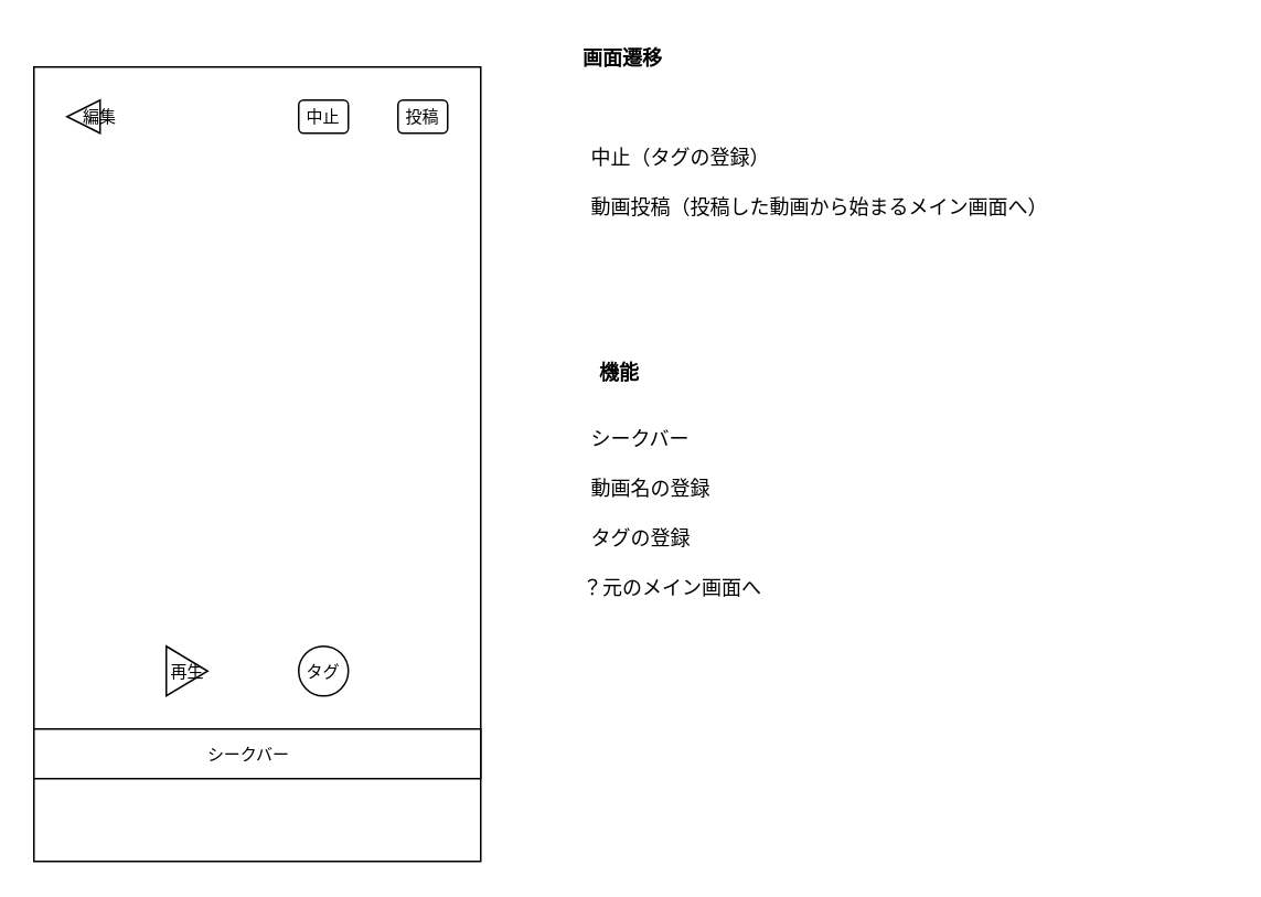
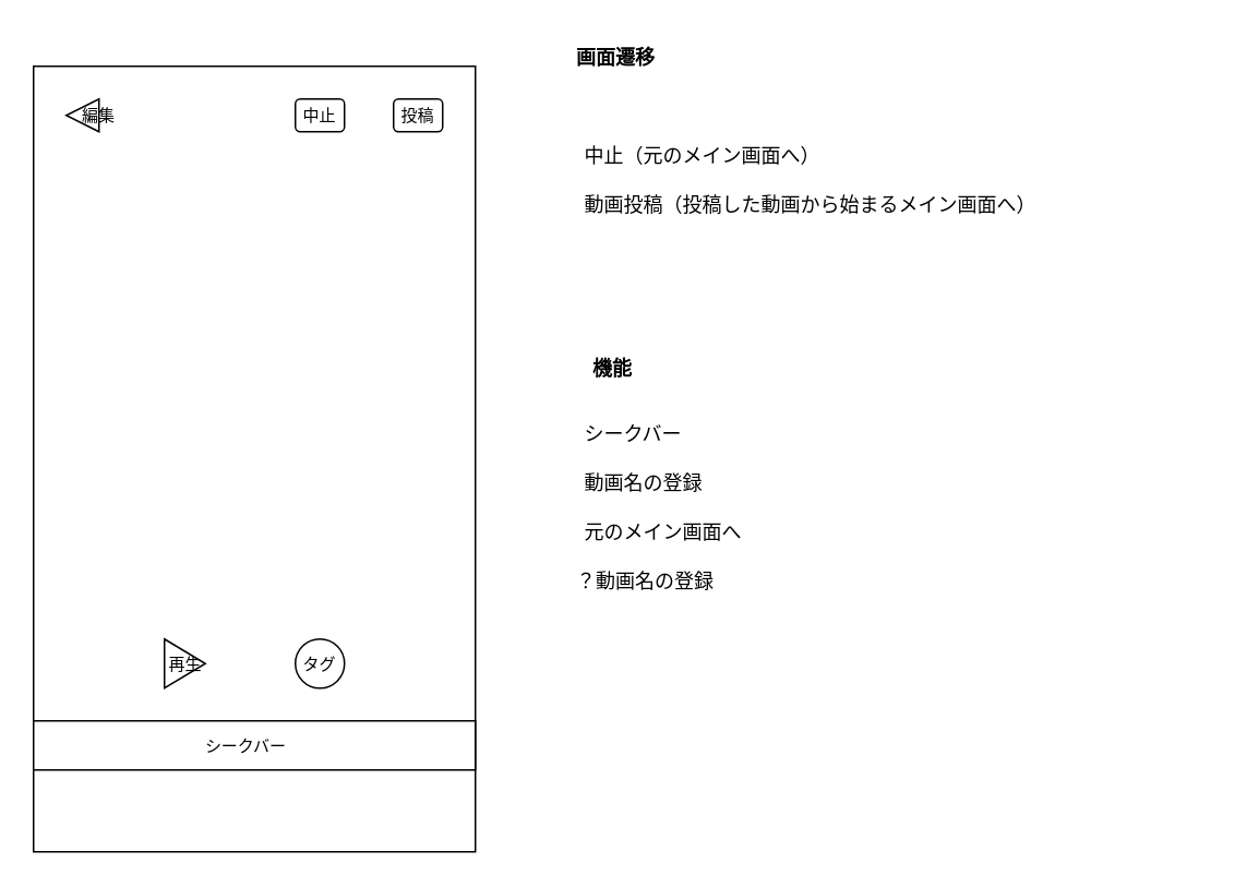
  <mxCell id="0" />
  <mxCell id="1" parent="0" />
  <mxCell id="2" value="" style="rounded=0;whiteSpace=wrap;html=1;fillColor=none;" parent="1" vertex="1"><mxGeometry x="20" y="40" width="270" height="480" as="geometry" /></mxCell>
  <mxCell id="3" value="&lt;b&gt;機能&lt;/b&gt;" style="text;html=1;strokeColor=none;fillColor=none;align=left;verticalAlign=middle;whiteSpace=wrap;rounded=0;" parent="1" vertex="1"><mxGeometry x="360" y="210" width="380" height="30" as="geometry" /></mxCell>
  <mxCell id="4" value="&lt;b&gt;画面遷移&lt;/b&gt;&lt;span style=&quot;color: rgba(0, 0, 0, 0); font-family: monospace; font-size: 0px;&quot;&gt;%3CmxGraphModel%3E%3Croot%3E%3CmxCell%20id%3D%220%22%2F%3E%3CmxCell%20id%3D%221%22%20parent%3D%220%22%2F%3E%3CmxCell%20id%3D%222%22%20value%3D%22%26lt%3Bb%26gt%3B%E6%A9%9F%E8%83%BD%26lt%3B%2Fb%26gt%3B%22%20style%3D%22text%3Bhtml%3D1%3BstrokeColor%3Dnone%3BfillColor%3Dnone%3Balign%3Dleft%3BverticalAlign%3Dmiddle%3BwhiteSpace%3Dwrap%3Brounded%3D0%3B%22%20vertex%3D%221%22%20parent%3D%221%22%3E%3CmxGeometry%20x%3D%22425%22%20y%3D%2260%22%20width%3D%22380%22%20height%3D%2230%22%20as%3D%22geometry%22%2F%3E%3C%2FmxCell%3E%3C%2Froot%3E%3C%2FmxGraphModel%3E&lt;/span&gt;" style="text;html=1;strokeColor=none;fillColor=none;align=left;verticalAlign=middle;whiteSpace=wrap;rounded=0;" parent="1" vertex="1"><mxGeometry x="350" y="20" width="380" height="30" as="geometry" /></mxCell>
  <mxCell id="5" value="動画名の登録" style="text;html=1;strokeColor=none;fillColor=none;align=left;verticalAlign=middle;whiteSpace=wrap;rounded=0;" parent="1" vertex="1"><mxGeometry x="355" y="280" width="380" height="30" as="geometry" /></mxCell>
  <mxCell id="6" value="シークバー" style="text;html=1;strokeColor=none;fillColor=none;align=left;verticalAlign=middle;whiteSpace=wrap;rounded=0;" parent="1" vertex="1"><mxGeometry x="355" y="250" width="380" height="30" as="geometry" /></mxCell>
- <mxCell id="7" value="中止（タグの登録）" style="text;html=1;strokeColor=none;fillColor=none;align=left;verticalAlign=middle;whiteSpace=wrap;rounded=0;" parent="1" vertex="1"><mxGeometry x="355" y="80" width="380" height="30" as="geometry" /></mxCell>
+ <mxCell id="7" value="中止（元のメイン画面へ）" style="text;html=1;strokeColor=none;fillColor=none;align=left;verticalAlign=middle;whiteSpace=wrap;rounded=0;" parent="1" vertex="1"><mxGeometry x="355" y="80" width="380" height="30" as="geometry" /></mxCell>
  <mxCell id="8" value="動画投稿（投稿した動画から始まるメイン画面へ）" style="text;html=1;strokeColor=none;fillColor=none;align=left;verticalAlign=middle;whiteSpace=wrap;rounded=0;" parent="1" vertex="1"><mxGeometry x="355" y="110" width="280" height="30" as="geometry" /></mxCell>
- <mxCell id="9" value="タグの登録" style="text;html=1;strokeColor=none;fillColor=none;align=left;verticalAlign=middle;whiteSpace=wrap;rounded=0;" parent="1" vertex="1"><mxGeometry x="355" y="310" width="380" height="30" as="geometry" /></mxCell>
- <mxCell id="10" value="？元のメイン画面へ" style="text;html=1;strokeColor=none;fillColor=none;align=left;verticalAlign=middle;whiteSpace=wrap;rounded=0;" parent="1" vertex="1"><mxGeometry x="350" y="340" width="380" height="30" as="geometry" /></mxCell>
+ <mxCell id="9" value="元のメイン画面へ" style="text;html=1;strokeColor=none;fillColor=none;align=left;verticalAlign=middle;whiteSpace=wrap;rounded=0;" parent="1" vertex="1"><mxGeometry x="355" y="310" width="380" height="30" as="geometry" /></mxCell>
+ <mxCell id="10" value="？動画名の登録" style="text;html=1;strokeColor=none;fillColor=none;align=left;verticalAlign=middle;whiteSpace=wrap;rounded=0;" parent="1" vertex="1"><mxGeometry x="350" y="340" width="380" height="30" as="geometry" /></mxCell>
  <mxCell id="11" value="" style="rounded=0;whiteSpace=wrap;html=1;" vertex="1" parent="1"><mxGeometry x="20" y="440" width="270" height="30" as="geometry" /></mxCell>
  <mxCell id="12" value="" style="triangle;whiteSpace=wrap;html=1;rotation=-180;" vertex="1" parent="1"><mxGeometry x="40" y="60" width="20" height="20" as="geometry" /></mxCell>
  <mxCell id="13" value="" style="rounded=1;whiteSpace=wrap;html=1;" vertex="1" parent="1"><mxGeometry x="240" y="60" width="30" height="20" as="geometry" /></mxCell>
  <mxCell id="14" value="" style="rounded=1;whiteSpace=wrap;html=1;" vertex="1" parent="1"><mxGeometry x="180" y="60" width="30" height="20" as="geometry" /></mxCell>
  <mxCell id="15" value="" style="triangle;whiteSpace=wrap;html=1;rotation=0;" vertex="1" parent="1"><mxGeometry x="100" y="390" width="25" height="30" as="geometry" /></mxCell>
  <mxCell id="16" value="" style="ellipse;whiteSpace=wrap;html=1;aspect=fixed;" vertex="1" parent="1"><mxGeometry x="180" y="390" width="30" height="30" as="geometry" /></mxCell>
  <mxCell id="17" value="&lt;font style=&quot;font-size: 10px;&quot;&gt;再生&lt;/font&gt;" style="text;html=1;strokeColor=none;fillColor=none;align=center;verticalAlign=middle;whiteSpace=wrap;rounded=0;" vertex="1" parent="1"><mxGeometry x="82.5" y="390" width="60" height="30" as="geometry" /></mxCell>
  <mxCell id="18" value="タグ" style="text;html=1;strokeColor=none;fillColor=none;align=center;verticalAlign=middle;whiteSpace=wrap;rounded=0;fontSize=10;" vertex="1" parent="1"><mxGeometry x="165" y="390" width="60" height="30" as="geometry" /></mxCell>
  <mxCell id="19" value="シークバー" style="text;html=1;strokeColor=none;fillColor=none;align=center;verticalAlign=middle;whiteSpace=wrap;rounded=0;fontSize=10;" vertex="1" parent="1"><mxGeometry x="120" y="440" width="60" height="30" as="geometry" /></mxCell>
  <mxCell id="20" value="編集" style="text;html=1;strokeColor=none;fillColor=none;align=center;verticalAlign=middle;whiteSpace=wrap;rounded=0;fontSize=10;" vertex="1" parent="1"><mxGeometry x="30" y="55" width="60" height="30" as="geometry" /></mxCell>
  <mxCell id="21" value="中止" style="text;html=1;strokeColor=none;fillColor=none;align=center;verticalAlign=middle;whiteSpace=wrap;rounded=0;fontSize=10;" vertex="1" parent="1"><mxGeometry x="165" y="55" width="60" height="30" as="geometry" /></mxCell>
  <mxCell id="22" value="投稿" style="text;html=1;strokeColor=none;fillColor=none;align=center;verticalAlign=middle;whiteSpace=wrap;rounded=0;fontSize=10;" vertex="1" parent="1"><mxGeometry x="225" y="55" width="60" height="30" as="geometry" /></mxCell>
